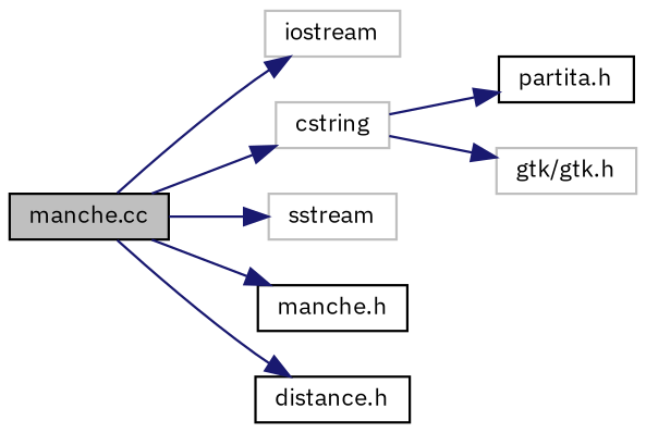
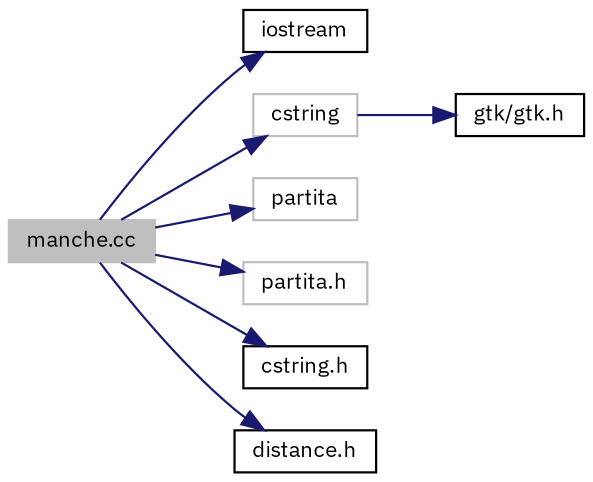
  digraph {
    fontname="IBM Plex Sans"
    rankdir=LR
    node [color=black fillcolor=white fontname="IBM Plex Sans" fontsize=10 shape=record style=filled]
    edge [color=midnightblue fontname="IBM Plex Sans" fontsize=10 labelfontname=Helvetica labelfontsize=10 style=solid]
-   n1 [fillcolor=grey75 fontcolor=black height=0.2 label="manche.cc" width=0.4]
-   n2 [color=grey75 height=0.2 label=iostream width=0.4]
+   n1 [color=grey75 fillcolor=grey75 fontcolor=black height=0.2 label="manche.cc" width=0.4]
+   n2 [height=0.2 label=iostream width=0.4]
    n3 [color=grey75 height=0.2 label=cstring width=0.4]
-   n4 [color=grey75 height=0.2 label=sstream width=0.4]
-   n5 [height=0.2 label="partita.h" width=0.4]
-   n6 [height=0.2 label="manche.h" width=0.4]
+   n4 [color=grey75 height=0.2 label=partita width=0.4]
+   n5 [color=grey75 height=0.2 label="partita.h" width=0.4]
+   n6 [height=0.2 label="cstring.h" width=0.4]
    n7 [height=0.2 label="distance.h" width=0.4]
-   n8 [color=grey75 height=0.2 label="gtk/gtk.h" width=0.4]
+   n8 [height=0.2 label="gtk/gtk.h" width=0.4]
    n1 -> n2
    n1 -> n3
    n1 -> n4
-   n3 -> n5
+   n1 -> n5
    n1 -> n6
    n1 -> n7
    n3 -> n8
  }
